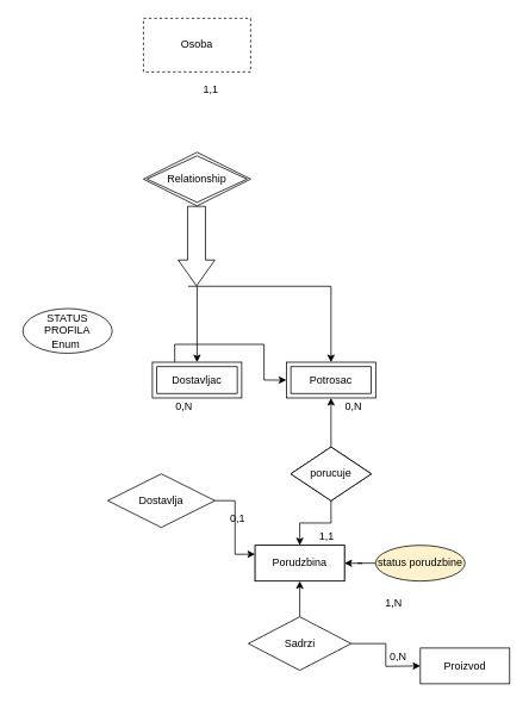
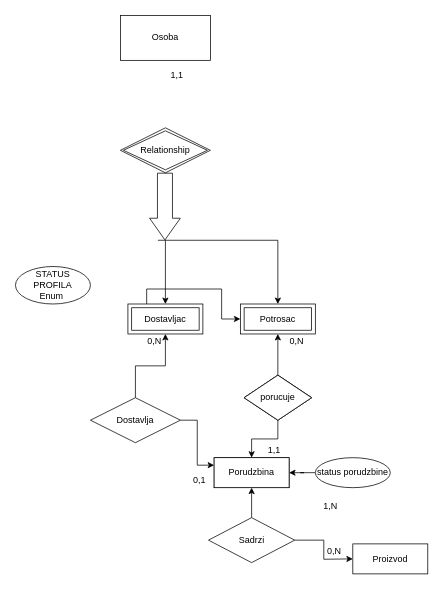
  <mxCell id="0" />
  <mxCell id="1" parent="0" />
- <mxCell id="2" value="Osoba&lt;br&gt;" style="rounded=0;whiteSpace=wrap;html=1;dashed=1;" parent="1" vertex="1"><mxGeometry x="160" y="20" width="120" height="60" as="geometry" /></mxCell>
+ <mxCell id="2" value="Osoba&lt;br&gt;" style="rounded=0;whiteSpace=wrap;html=1;" parent="1" vertex="1"><mxGeometry x="160" y="20" width="120" height="60" as="geometry" /></mxCell>
  <mxCell id="3" value="Relationship" style="shape=rhombus;double=1;perimeter=rhombusPerimeter;whiteSpace=wrap;html=1;align=center;" parent="1" vertex="1"><mxGeometry x="160" y="170" width="120" height="60" as="geometry" /></mxCell>
  <mxCell id="4" value="Potrosac" style="shape=ext;margin=3;double=1;whiteSpace=wrap;html=1;align=center;" parent="1" vertex="1"><mxGeometry x="320" y="405" width="100" height="40" as="geometry" /></mxCell>
  <mxCell id="5" style="edgeStyle=orthogonalEdgeStyle;rounded=0;orthogonalLoop=1;jettySize=auto;html=1;exitX=0.25;exitY=0;exitDx=0;exitDy=0;" parent="1" source="6" target="4" edge="1"><mxGeometry relative="1" as="geometry" /></mxCell>
  <mxCell id="6" value="Dostavljac" style="shape=ext;margin=3;double=1;whiteSpace=wrap;html=1;align=center;" parent="1" vertex="1"><mxGeometry x="170" y="405" width="100" height="40" as="geometry" /></mxCell>
  <mxCell id="7" value="1,1" style="text;html=1;align=center;verticalAlign=middle;resizable=0;points=[];autosize=1;strokeColor=none;fillColor=none;" parent="1" vertex="1"><mxGeometry x="220" y="90" width="30" height="20" as="geometry" /></mxCell>
  <mxCell id="8" value="" style="shape=flexArrow;endArrow=classic;html=1;rounded=0;width=20;endSize=9.294;" parent="1" edge="1"><mxGeometry width="50" height="50" relative="1" as="geometry"><mxPoint x="219.41" y="230" as="sourcePoint" /><mxPoint x="219.41" y="320" as="targetPoint" /></mxGeometry></mxCell>
  <mxCell id="9" value="" style="endArrow=classic;html=1;rounded=0;" parent="1" target="6" edge="1"><mxGeometry width="50" height="50" relative="1" as="geometry"><mxPoint x="220" y="320" as="sourcePoint" /><mxPoint x="590" y="220" as="targetPoint" /></mxGeometry></mxCell>
  <mxCell id="10" value="" style="endArrow=classic;html=1;rounded=0;" parent="1" target="4" edge="1"><mxGeometry width="50" height="50" relative="1" as="geometry"><mxPoint x="210" y="320" as="sourcePoint" /><mxPoint x="570" y="320" as="targetPoint" /><Array as="points"><mxPoint x="370" y="320" /></Array></mxGeometry></mxCell>
- <mxCell id="11" value="STATUS PROFILA&lt;br&gt;Enum&amp;nbsp;&lt;br&gt;" style="ellipse;whiteSpace=wrap;html=1;" parent="1" vertex="1"><mxGeometry x="25" y="345" width="100" height="50" as="geometry" /></mxCell>
+ <mxCell id="11" value="STATUS PROFILA&lt;br&gt;Enum&amp;nbsp;&lt;br&gt;" style="ellipse;whiteSpace=wrap;html=1;" parent="1" vertex="1"><mxGeometry x="20" y="355" width="100" height="50" as="geometry" /></mxCell>
  <mxCell id="12" value="Porudzbina&lt;br&gt;" style="whiteSpace=wrap;html=1;align=center;" parent="1" vertex="1"><mxGeometry x="285" y="610" width="100" height="40" as="geometry" /></mxCell>
  <mxCell id="13" value="Proizvod" style="whiteSpace=wrap;html=1;align=center;" parent="1" vertex="1"><mxGeometry x="470" y="725" width="100" height="40" as="geometry" /></mxCell>
  <mxCell id="14" style="edgeStyle=orthogonalEdgeStyle;rounded=0;orthogonalLoop=1;jettySize=auto;html=1;exitX=0.5;exitY=0;exitDx=0;exitDy=0;" parent="1" source="16" target="12" edge="1"><mxGeometry relative="1" as="geometry" /></mxCell>
  <mxCell id="15" value="" style="edgeStyle=orthogonalEdgeStyle;rounded=0;orthogonalLoop=1;jettySize=auto;html=1;" parent="1" source="16" edge="1"><mxGeometry relative="1" as="geometry"><mxPoint x="470" y="745" as="targetPoint" /></mxGeometry></mxCell>
  <mxCell id="16" value="Sadrzi" style="shape=rhombus;perimeter=rhombusPerimeter;whiteSpace=wrap;html=1;align=center;" parent="1" vertex="1"><mxGeometry x="277.5" y="690" width="115" height="60" as="geometry" /></mxCell>
  <mxCell id="17" value="1,N" style="text;html=1;align=center;verticalAlign=middle;resizable=0;points=[];autosize=1;strokeColor=none;fillColor=none;" parent="1" vertex="1"><mxGeometry x="425" y="665" width="30" height="20" as="geometry" /></mxCell>
  <mxCell id="18" value="0,N" style="text;html=1;align=center;verticalAlign=middle;resizable=0;points=[];autosize=1;strokeColor=none;fillColor=none;" parent="1" vertex="1"><mxGeometry x="430" y="725" width="30" height="20" as="geometry" /></mxCell>
  <mxCell id="19" value="" style="edgeStyle=orthogonalEdgeStyle;rounded=0;orthogonalLoop=1;jettySize=auto;html=1;" parent="1" source="21" target="4" edge="1"><mxGeometry relative="1" as="geometry" /></mxCell>
  <mxCell id="20" value="" style="edgeStyle=orthogonalEdgeStyle;rounded=0;orthogonalLoop=1;jettySize=auto;html=1;" parent="1" source="21" target="12" edge="1"><mxGeometry relative="1" as="geometry" /></mxCell>
  <mxCell id="21" value="porucuje" style="shape=rhombus;perimeter=rhombusPerimeter;whiteSpace=wrap;html=1;align=center;" parent="1" vertex="1"><mxGeometry x="325" y="500" width="90" height="60" as="geometry" /></mxCell>
  <mxCell id="22" value="1,1" style="text;html=1;align=center;verticalAlign=middle;resizable=0;points=[];autosize=1;strokeColor=none;fillColor=none;" parent="1" vertex="1"><mxGeometry x="350" y="590" width="30" height="20" as="geometry" /></mxCell>
  <mxCell id="23" value="0,N" style="text;html=1;align=center;verticalAlign=middle;resizable=0;points=[];autosize=1;strokeColor=none;fillColor=none;" parent="1" vertex="1"><mxGeometry x="380" y="445" width="30" height="20" as="geometry" /></mxCell>
  <mxCell id="24" value="porucuje" style="shape=rhombus;perimeter=rhombusPerimeter;whiteSpace=wrap;html=1;align=center;" parent="1" vertex="1"><mxGeometry x="325" y="500" width="90" height="60" as="geometry" /></mxCell>
  <mxCell id="25" value="Porudzbina&lt;br&gt;" style="whiteSpace=wrap;html=1;align=center;" parent="1" vertex="1"><mxGeometry x="285" y="610" width="100" height="40" as="geometry" /></mxCell>
  <mxCell id="26" value="porucuje" style="shape=rhombus;perimeter=rhombusPerimeter;whiteSpace=wrap;html=1;align=center;" parent="1" vertex="1"><mxGeometry x="325" y="500" width="90" height="60" as="geometry" /></mxCell>
+ <mxCell id="27" style="edgeStyle=orthogonalEdgeStyle;rounded=0;orthogonalLoop=1;jettySize=auto;html=1;exitX=0.5;exitY=0;exitDx=0;exitDy=0;" parent="1" source="29" target="6" edge="1"><mxGeometry relative="1" as="geometry"><mxPoint x="200" y="480" as="targetPoint" /></mxGeometry></mxCell>
  <mxCell id="28" style="edgeStyle=orthogonalEdgeStyle;rounded=0;orthogonalLoop=1;jettySize=auto;html=1;exitX=1;exitY=0.5;exitDx=0;exitDy=0;entryX=0;entryY=0.25;entryDx=0;entryDy=0;" parent="1" source="29" target="25" edge="1"><mxGeometry relative="1" as="geometry" /></mxCell>
  <mxCell id="29" value="Dostavlja" style="shape=rhombus;perimeter=rhombusPerimeter;whiteSpace=wrap;html=1;align=center;" parent="1" vertex="1"><mxGeometry x="120" y="530" width="120" height="60" as="geometry" /></mxCell>
  <mxCell id="30" value="0,N" style="text;html=1;align=center;verticalAlign=middle;resizable=0;points=[];autosize=1;strokeColor=none;fillColor=none;" parent="1" vertex="1"><mxGeometry x="190" y="445" width="30" height="20" as="geometry" /></mxCell>
- <mxCell id="31" value="0,1" style="text;html=1;align=center;verticalAlign=middle;resizable=0;points=[];autosize=1;strokeColor=none;fillColor=none;" parent="1" vertex="1"><mxGeometry x="250" y="570" width="30" height="20" as="geometry" /></mxCell>
+ <mxCell id="31" value="0,1" style="text;html=1;align=center;verticalAlign=middle;resizable=0;points=[];autosize=1;strokeColor=none;fillColor=none;" parent="1" vertex="1"><mxGeometry x="250" y="630" width="30" height="20" as="geometry" /></mxCell>
  <mxCell id="32" value="" style="edgeStyle=orthogonalEdgeStyle;rounded=0;orthogonalLoop=1;jettySize=auto;html=1;" parent="1" source="33" target="25" edge="1"><mxGeometry relative="1" as="geometry" /></mxCell>
- <mxCell id="33" value="status porudzbine" style="ellipse;whiteSpace=wrap;html=1;align=center;fillColor=#fff2cc;" parent="1" vertex="1"><mxGeometry x="420" y="610" width="100" height="40" as="geometry" /></mxCell>
+ <mxCell id="33" value="status porudzbine" style="ellipse;whiteSpace=wrap;html=1;align=center;" parent="1" vertex="1"><mxGeometry x="420" y="610" width="100" height="40" as="geometry" /></mxCell>
